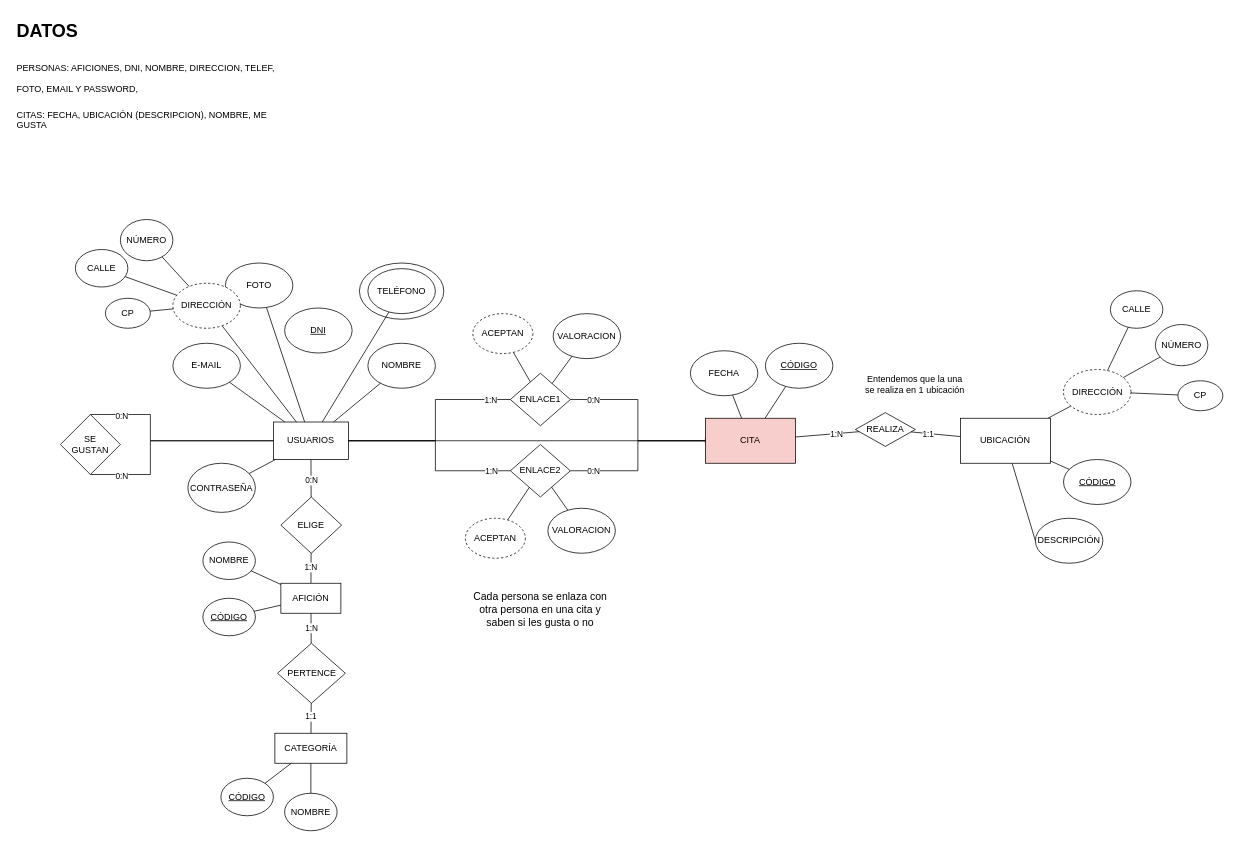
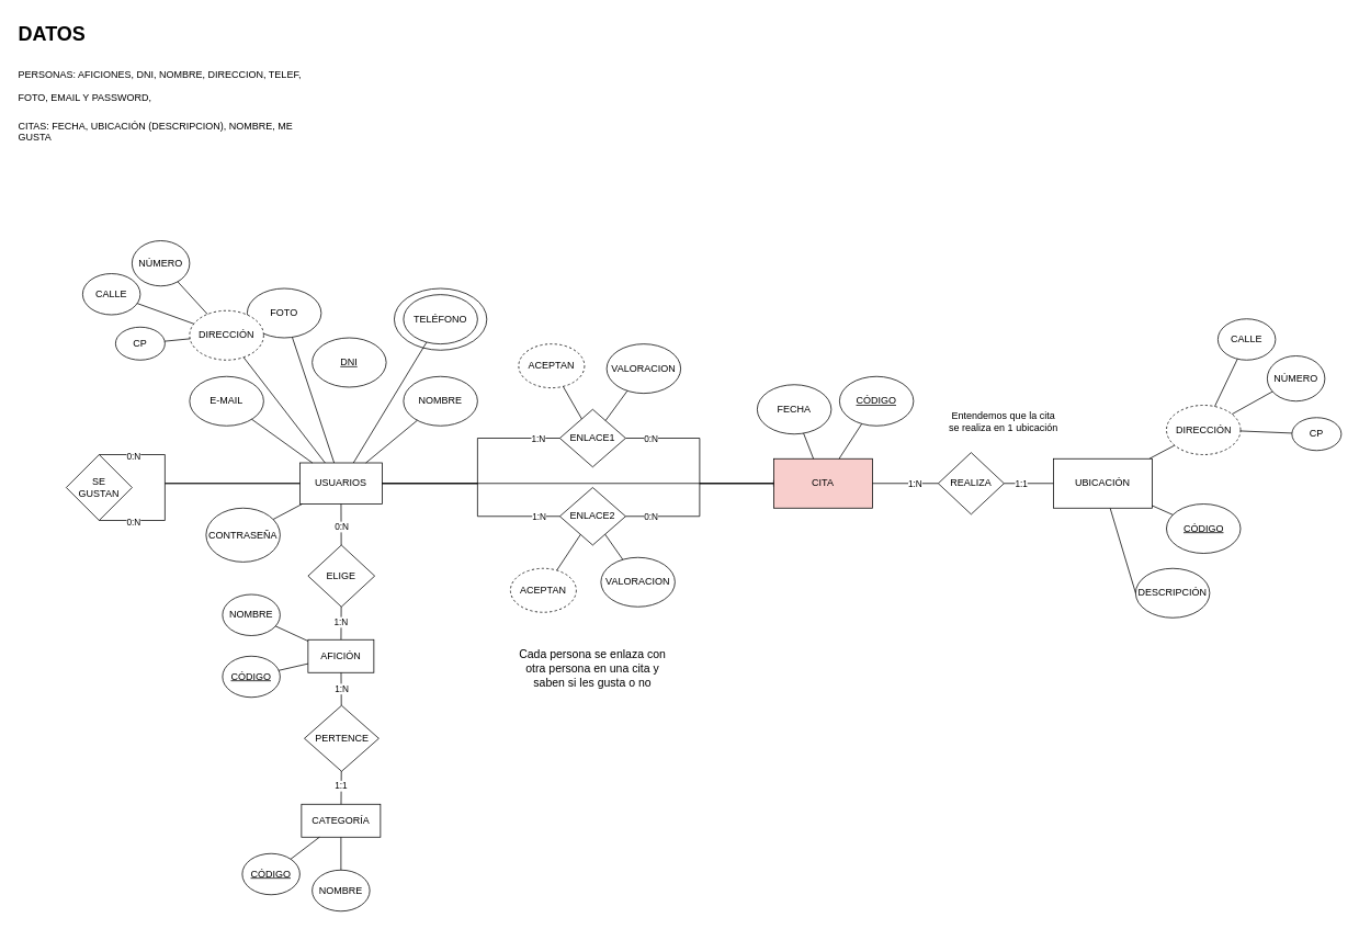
  <mxCell id="0" />
  <mxCell id="1" parent="0" />
  <mxCell id="2" value="TELÉFONO" style="ellipse;whiteSpace=wrap;html=1;" parent="1" vertex="1"><mxGeometry x="478.75" y="350" width="112.5" height="75" as="geometry" /></mxCell>
  <mxCell id="3" style="edgeStyle=orthogonalEdgeStyle;rounded=0;orthogonalLoop=1;jettySize=auto;html=1;entryX=0;entryY=0.5;entryDx=0;entryDy=0;endArrow=baseDash;endFill=0;" parent="1" source="5" target="8" edge="1"><mxGeometry relative="1" as="geometry" /></mxCell>
  <mxCell id="4" value="0:N" style="edgeLabel;html=1;align=center;verticalAlign=middle;resizable=0;points=[];" parent="3" vertex="1" connectable="0"><mxGeometry x="-0.601" y="3" relative="1" as="geometry"><mxPoint x="-17" y="3" as="offset" /></mxGeometry></mxCell>
  <mxCell id="5" value="ENLACE1" style="rhombus;whiteSpace=wrap;html=1;strokeWidth=1;" parent="1" vertex="1"><mxGeometry x="680" y="497" width="80" height="70" as="geometry" /></mxCell>
  <mxCell id="6" value="&lt;h1 style=&quot;margin-top: 0px;&quot;&gt;&lt;span style=&quot;background-color: initial;&quot;&gt;DATOS&lt;/span&gt;&lt;/h1&gt;&lt;h1 style=&quot;margin-top: 0px;&quot;&gt;&lt;span style=&quot;font-size: 12px; font-weight: 400;&quot;&gt;PERSONAS: AFICIONES, DNI, NOMBRE, DIRECCION, TELEF, FOTO, EMAIL Y PASSWORD,&amp;nbsp;&lt;/span&gt;&lt;/h1&gt;&lt;div&gt;&lt;span style=&quot;font-size: 12px; font-weight: 400;&quot;&gt;CITAS: FECHA, UBICACIÓN (DESCRIPCION), NOMBRE, ME GUSTA&lt;/span&gt;&lt;/div&gt;&lt;div&gt;&lt;span style=&quot;font-size: 12px; font-weight: 400;&quot;&gt;&lt;br&gt;&lt;/span&gt;&lt;/div&gt;&lt;div&gt;&lt;span style=&quot;font-size: 12px; font-weight: 400;&quot;&gt;&lt;br&gt;&lt;/span&gt;&lt;/div&gt;&lt;div&gt;&lt;span style=&quot;font-size: 12px; font-weight: 400;&quot;&gt;&lt;br&gt;&lt;/span&gt;&lt;/div&gt;&lt;div&gt;&lt;span style=&quot;font-size: 12px; font-weight: 400;&quot;&gt;&lt;br&gt;&lt;/span&gt;&lt;/div&gt;&lt;div&gt;&lt;span style=&quot;font-size: 12px; font-weight: 400;&quot;&gt;&lt;br&gt;&lt;/span&gt;&lt;/div&gt;&lt;div&gt;&lt;span style=&quot;font-size: 12px; font-weight: 400;&quot;&gt;&lt;br&gt;&lt;/span&gt;&lt;/div&gt;&lt;div&gt;&lt;br&gt;&lt;/div&gt;" style="text;html=1;whiteSpace=wrap;overflow=hidden;rounded=0;" parent="1" vertex="1"><mxGeometry x="20" y="20" width="370" height="160" as="geometry" /></mxCell>
  <mxCell id="7" value="USUARIOS" style="rounded=0;whiteSpace=wrap;html=1;strokeWidth=1;" parent="1" vertex="1"><mxGeometry x="364" y="562" width="100" height="50" as="geometry" /></mxCell>
  <mxCell id="8" value="CITA" style="rounded=0;whiteSpace=wrap;html=1;strokeWidth=1;fillColor=#f8cecc;" parent="1" vertex="1"><mxGeometry x="940" y="557" width="120" height="60" as="geometry" /></mxCell>
  <mxCell id="9" value="TELÉFONO" style="ellipse;whiteSpace=wrap;html=1;" parent="1" vertex="1"><mxGeometry x="490" y="357.5" width="90" height="60" as="geometry" /></mxCell>
  <mxCell id="10" value="NOMBRE" style="ellipse;whiteSpace=wrap;html=1;" parent="1" vertex="1"><mxGeometry x="490" y="457" width="90" height="60" as="geometry" /></mxCell>
  <mxCell id="11" value="&lt;u&gt;DNI&lt;/u&gt;" style="ellipse;whiteSpace=wrap;html=1;" parent="1" vertex="1"><mxGeometry x="379" y="410" width="90" height="60" as="geometry" /></mxCell>
  <mxCell id="12" value="FOTO" style="ellipse;whiteSpace=wrap;html=1;" parent="1" vertex="1"><mxGeometry x="300" y="350" width="90" height="60" as="geometry" /></mxCell>
  <mxCell id="13" value="FECHA" style="ellipse;whiteSpace=wrap;html=1;" parent="1" vertex="1"><mxGeometry x="920" y="467" width="90" height="60" as="geometry" /></mxCell>
  <mxCell id="14" value="&lt;u&gt;CÓDIGO&lt;/u&gt;" style="ellipse;whiteSpace=wrap;html=1;" parent="1" vertex="1"><mxGeometry x="1020" y="457" width="90" height="60" as="geometry" /></mxCell>
  <mxCell id="15" value="DESCRIPCIÓN" style="ellipse;whiteSpace=wrap;html=1;" parent="1" vertex="1"><mxGeometry x="1380" y="690.33" width="90" height="60" as="geometry" /></mxCell>
  <mxCell id="16" value="DIRECCIÓN" style="ellipse;whiteSpace=wrap;html=1;dashed=1;" parent="1" vertex="1"><mxGeometry x="1417.5" y="492" width="90" height="60" as="geometry" /></mxCell>
  <mxCell id="17" value="" style="endArrow=none;html=1;rounded=0;" parent="1" source="44" target="16" edge="1"><mxGeometry width="50" height="50" relative="1" as="geometry"><mxPoint x="1392.5" y="552" as="sourcePoint" /><mxPoint x="1413.255" y="532.29" as="targetPoint" /></mxGeometry></mxCell>
  <mxCell id="18" value="" style="endArrow=none;html=1;rounded=0;entryX=0;entryY=0.5;entryDx=0;entryDy=0;" parent="1" source="44" target="15" edge="1"><mxGeometry width="50" height="50" relative="1" as="geometry"><mxPoint x="1445.315" y="592.6" as="sourcePoint" /><mxPoint x="1190" y="517" as="targetPoint" /></mxGeometry></mxCell>
  <mxCell id="19" value="ELIGE" style="rhombus;whiteSpace=wrap;html=1;" parent="1" vertex="1"><mxGeometry x="374" y="662" width="81" height="75" as="geometry" /></mxCell>
  <mxCell id="20" value="" style="endArrow=none;html=1;rounded=0;" parent="1" source="7" target="9" edge="1"><mxGeometry width="50" height="50" relative="1" as="geometry"><mxPoint x="550" y="607" as="sourcePoint" /><mxPoint x="600" y="557" as="targetPoint" /></mxGeometry></mxCell>
  <mxCell id="21" value="" style="endArrow=none;html=1;rounded=0;" parent="1" source="7" target="10" edge="1"><mxGeometry width="50" height="50" relative="1" as="geometry"><mxPoint x="550" y="607" as="sourcePoint" /><mxPoint x="600" y="557" as="targetPoint" /></mxGeometry></mxCell>
  <mxCell id="22" value="" style="endArrow=none;html=1;rounded=0;" parent="1" source="7" target="8" edge="1"><mxGeometry width="50" height="50" relative="1" as="geometry"><mxPoint x="550" y="607" as="sourcePoint" /><mxPoint x="600" y="557" as="targetPoint" /></mxGeometry></mxCell>
  <mxCell id="23" value="" style="endArrow=none;html=1;rounded=0;" parent="1" source="7" target="12" edge="1"><mxGeometry width="50" height="50" relative="1" as="geometry"><mxPoint x="550" y="607" as="sourcePoint" /><mxPoint x="600" y="557" as="targetPoint" /></mxGeometry></mxCell>
  <mxCell id="24" value="ACEPTAN" style="ellipse;whiteSpace=wrap;html=1;dashed=1;" parent="1" vertex="1"><mxGeometry x="630" y="417.5" width="80" height="53.33" as="geometry" /></mxCell>
  <mxCell id="25" value="" style="endArrow=none;html=1;rounded=0;" parent="1" source="24" target="5" edge="1"><mxGeometry width="50" height="50" relative="1" as="geometry"><mxPoint x="860.22" y="817" as="sourcePoint" /><mxPoint x="910.22" y="767" as="targetPoint" /></mxGeometry></mxCell>
  <mxCell id="26" value="" style="endArrow=none;html=1;rounded=0;" parent="1" source="8" target="14" edge="1"><mxGeometry width="50" height="50" relative="1" as="geometry"><mxPoint x="810.1" y="697" as="sourcePoint" /><mxPoint x="860.1" y="647" as="targetPoint" /></mxGeometry></mxCell>
  <mxCell id="27" value="" style="endArrow=none;html=1;rounded=0;" parent="1" source="8" target="13" edge="1"><mxGeometry width="50" height="50" relative="1" as="geometry"><mxPoint x="810.1" y="697" as="sourcePoint" /><mxPoint x="860.1" y="647" as="targetPoint" /></mxGeometry></mxCell>
  <mxCell id="28" value="" style="endArrow=none;html=1;rounded=0;" parent="1" source="19" target="32" edge="1"><mxGeometry width="50" height="50" relative="1" as="geometry"><mxPoint x="490" y="677" as="sourcePoint" /><mxPoint x="410" y="847" as="targetPoint" /></mxGeometry></mxCell>
  <mxCell id="29" value="1:N" style="edgeLabel;html=1;align=center;verticalAlign=middle;resizable=0;points=[];" parent="28" vertex="1" connectable="0"><mxGeometry x="-0.048" y="-1" relative="1" as="geometry"><mxPoint as="offset" /></mxGeometry></mxCell>
  <mxCell id="30" value="" style="endArrow=none;html=1;rounded=0;" parent="1" source="7" target="19" edge="1"><mxGeometry width="50" height="50" relative="1" as="geometry"><mxPoint x="990" y="547" as="sourcePoint" /><mxPoint x="1040" y="497" as="targetPoint" /></mxGeometry></mxCell>
  <mxCell id="31" value="0:N" style="edgeLabel;html=1;align=center;verticalAlign=middle;resizable=0;points=[];" parent="30" vertex="1" connectable="0"><mxGeometry x="0.099" relative="1" as="geometry"><mxPoint as="offset" /></mxGeometry></mxCell>
  <mxCell id="32" value="AFICIÓN" style="rounded=0;whiteSpace=wrap;html=1;" parent="1" vertex="1"><mxGeometry x="374" y="777" width="80" height="40" as="geometry" /></mxCell>
  <mxCell id="33" value="" style="endArrow=none;html=1;rounded=0;entryX=0;entryY=0.5;entryDx=0;entryDy=0;" parent="1" source="7" target="5" edge="1"><mxGeometry width="50" height="50" relative="1" as="geometry"><mxPoint x="820" y="577" as="sourcePoint" /><mxPoint x="870" y="527" as="targetPoint" /><Array as="points"><mxPoint x="580" y="587" /><mxPoint x="580" y="532" /></Array></mxGeometry></mxCell>
  <mxCell id="34" value="1:N" style="edgeLabel;html=1;align=center;verticalAlign=middle;resizable=0;points=[];" parent="33" vertex="1" connectable="0"><mxGeometry x="0.668" y="1" relative="1" as="geometry"><mxPoint x="18" y="1" as="offset" /></mxGeometry></mxCell>
  <mxCell id="35" value="ENLACE2" style="rhombus;whiteSpace=wrap;html=1;strokeWidth=1;" parent="1" vertex="1"><mxGeometry x="680" y="592" width="80" height="70" as="geometry" /></mxCell>
  <mxCell id="36" value="" style="endArrow=none;html=1;rounded=0;entryX=0;entryY=0.5;entryDx=0;entryDy=0;exitX=1;exitY=0.5;exitDx=0;exitDy=0;" parent="1" source="35" target="8" edge="1"><mxGeometry width="50" height="50" relative="1" as="geometry"><mxPoint x="790" y="637" as="sourcePoint" /><mxPoint x="830" y="527" as="targetPoint" /><Array as="points"><mxPoint x="850" y="627" /><mxPoint x="850" y="587" /></Array></mxGeometry></mxCell>
  <mxCell id="37" value="0:N" style="edgeLabel;html=1;align=center;verticalAlign=middle;resizable=0;points=[];" parent="36" vertex="1" connectable="0"><mxGeometry x="-0.727" relative="1" as="geometry"><mxPoint as="offset" /></mxGeometry></mxCell>
  <mxCell id="38" value="" style="endArrow=none;html=1;rounded=0;entryX=0;entryY=0.5;entryDx=0;entryDy=0;" parent="1" source="7" target="35" edge="1"><mxGeometry width="50" height="50" relative="1" as="geometry"><mxPoint x="780" y="577" as="sourcePoint" /><mxPoint x="830" y="527" as="targetPoint" /><Array as="points"><mxPoint x="580" y="587" /><mxPoint x="580" y="627" /></Array></mxGeometry></mxCell>
  <mxCell id="39" value="1:N" style="edgeLabel;html=1;align=center;verticalAlign=middle;resizable=0;points=[];" parent="38" vertex="1" connectable="0"><mxGeometry x="0.798" relative="1" as="geometry"><mxPoint as="offset" /></mxGeometry></mxCell>
  <mxCell id="40" value="&lt;u&gt;CÓDIGO&lt;/u&gt;" style="ellipse;whiteSpace=wrap;html=1;" parent="1" vertex="1"><mxGeometry x="270" y="797" width="70" height="50" as="geometry" /></mxCell>
  <mxCell id="41" value="NOMBRE" style="ellipse;whiteSpace=wrap;html=1;" parent="1" vertex="1"><mxGeometry x="270" y="722" width="70" height="50" as="geometry" /></mxCell>
  <mxCell id="42" value="" style="endArrow=none;html=1;rounded=0;" parent="1" source="32" target="41" edge="1"><mxGeometry width="50" height="50" relative="1" as="geometry"><mxPoint x="760" y="867" as="sourcePoint" /><mxPoint x="810" y="817" as="targetPoint" /></mxGeometry></mxCell>
  <mxCell id="43" value="" style="endArrow=none;html=1;rounded=0;" parent="1" source="32" target="40" edge="1"><mxGeometry width="50" height="50" relative="1" as="geometry"><mxPoint x="760" y="867" as="sourcePoint" /><mxPoint x="810" y="817" as="targetPoint" /></mxGeometry></mxCell>
  <mxCell id="44" value="UBICACIÓN" style="rounded=0;whiteSpace=wrap;html=1;strokeWidth=1;" parent="1" vertex="1"><mxGeometry x="1280" y="557" width="120" height="60" as="geometry" /></mxCell>
  <mxCell id="45" value="&lt;u&gt;CÓDIGO&lt;/u&gt;" style="ellipse;whiteSpace=wrap;html=1;" parent="1" vertex="1"><mxGeometry x="1417.5" y="612" width="90" height="60" as="geometry" /></mxCell>
  <mxCell id="46" value="" style="endArrow=none;html=1;rounded=0;" parent="1" source="45" target="44" edge="1"><mxGeometry width="50" height="50" relative="1" as="geometry"><mxPoint x="1060" y="767" as="sourcePoint" /><mxPoint x="1110" y="717" as="targetPoint" /></mxGeometry></mxCell>
  <mxCell id="47" value="CATEGORÍA" style="rounded=0;whiteSpace=wrap;html=1;strokeWidth=1;" parent="1" vertex="1"><mxGeometry x="366" y="977" width="96" height="40" as="geometry" /></mxCell>
  <mxCell id="48" value="" style="endArrow=none;html=1;rounded=0;" parent="1" source="32" target="50" edge="1"><mxGeometry width="50" height="50" relative="1" as="geometry"><mxPoint x="640" y="667" as="sourcePoint" /><mxPoint x="414" y="887" as="targetPoint" /></mxGeometry></mxCell>
  <mxCell id="49" value="1:N" style="edgeLabel;html=1;align=center;verticalAlign=middle;resizable=0;points=[];" parent="48" vertex="1" connectable="0"><mxGeometry x="0.243" y="4" relative="1" as="geometry"><mxPoint x="-4" y="-5" as="offset" /></mxGeometry></mxCell>
  <mxCell id="50" value="PERTENCE" style="rhombus;whiteSpace=wrap;html=1;" parent="1" vertex="1"><mxGeometry x="369.5" y="857" width="90.5" height="80" as="geometry" /></mxCell>
  <mxCell id="51" value="" style="endArrow=none;html=1;rounded=0;" parent="1" source="50" target="47" edge="1"><mxGeometry width="50" height="50" relative="1" as="geometry"><mxPoint x="640" y="867" as="sourcePoint" /><mxPoint x="690" y="817" as="targetPoint" /></mxGeometry></mxCell>
  <mxCell id="52" value="1:1" style="edgeLabel;html=1;align=center;verticalAlign=middle;resizable=0;points=[];" parent="51" vertex="1" connectable="0"><mxGeometry x="-0.124" y="-1" relative="1" as="geometry"><mxPoint as="offset" /></mxGeometry></mxCell>
  <mxCell id="53" value="CALLE" style="ellipse;whiteSpace=wrap;html=1;" parent="1" vertex="1"><mxGeometry x="1480" y="387" width="70" height="50" as="geometry" /></mxCell>
  <mxCell id="54" value="CP" style="ellipse;whiteSpace=wrap;html=1;" parent="1" vertex="1"><mxGeometry x="1570" y="507" width="60" height="40" as="geometry" /></mxCell>
  <mxCell id="55" value="NÚMERO" style="ellipse;whiteSpace=wrap;html=1;" parent="1" vertex="1"><mxGeometry x="1540" y="432" width="70" height="55" as="geometry" /></mxCell>
  <mxCell id="56" value="" style="endArrow=none;html=1;rounded=0;" parent="1" source="16" target="54" edge="1"><mxGeometry width="50" height="50" relative="1" as="geometry"><mxPoint x="1230" y="587" as="sourcePoint" /><mxPoint x="1280" y="537" as="targetPoint" /></mxGeometry></mxCell>
  <mxCell id="57" value="" style="endArrow=none;html=1;rounded=0;" parent="1" source="16" target="55" edge="1"><mxGeometry width="50" height="50" relative="1" as="geometry"><mxPoint x="1230" y="587" as="sourcePoint" /><mxPoint x="1280" y="537" as="targetPoint" /></mxGeometry></mxCell>
  <mxCell id="58" value="" style="endArrow=none;html=1;rounded=0;" parent="1" source="16" target="53" edge="1"><mxGeometry width="50" height="50" relative="1" as="geometry"><mxPoint x="1230" y="587" as="sourcePoint" /><mxPoint x="1280" y="537" as="targetPoint" /></mxGeometry></mxCell>
  <mxCell id="59" value="&lt;u&gt;CÓDIGO&lt;/u&gt;" style="ellipse;whiteSpace=wrap;html=1;" parent="1" vertex="1"><mxGeometry x="294" y="1037" width="70" height="50" as="geometry" /></mxCell>
  <mxCell id="60" value="NOMBRE" style="ellipse;whiteSpace=wrap;html=1;" parent="1" vertex="1"><mxGeometry x="379" y="1057" width="70" height="50" as="geometry" /></mxCell>
  <mxCell id="61" value="" style="endArrow=none;html=1;rounded=0;" parent="1" source="47" target="60" edge="1"><mxGeometry width="50" height="50" relative="1" as="geometry"><mxPoint x="800" y="867" as="sourcePoint" /><mxPoint x="850" y="817" as="targetPoint" /></mxGeometry></mxCell>
  <mxCell id="62" value="" style="endArrow=none;html=1;rounded=0;" parent="1" source="47" target="59" edge="1"><mxGeometry width="50" height="50" relative="1" as="geometry"><mxPoint x="800" y="867" as="sourcePoint" /><mxPoint x="850" y="817" as="targetPoint" /></mxGeometry></mxCell>
  <mxCell id="63" value="CONTRASEÑA" style="ellipse;whiteSpace=wrap;html=1;" parent="1" vertex="1"><mxGeometry x="250" y="617" width="90" height="65.5" as="geometry" /></mxCell>
  <mxCell id="64" value="E-MAIL" style="ellipse;whiteSpace=wrap;html=1;" parent="1" vertex="1"><mxGeometry x="230" y="457" width="90" height="60" as="geometry" /></mxCell>
  <mxCell id="65" value="" style="endArrow=none;html=1;rounded=0;" parent="1" source="64" target="7" edge="1"><mxGeometry width="50" height="50" relative="1" as="geometry"><mxPoint x="800" y="737" as="sourcePoint" /><mxPoint x="850" y="687" as="targetPoint" /></mxGeometry></mxCell>
  <mxCell id="66" value="" style="endArrow=none;html=1;rounded=0;" parent="1" source="7" target="63" edge="1"><mxGeometry width="50" height="50" relative="1" as="geometry"><mxPoint x="800" y="737" as="sourcePoint" /><mxPoint x="850" y="687" as="targetPoint" /></mxGeometry></mxCell>
  <mxCell id="67" value="DIRECCIÓN" style="ellipse;whiteSpace=wrap;html=1;dashed=1;" parent="1" vertex="1"><mxGeometry x="230" y="377" width="90" height="60" as="geometry" /></mxCell>
  <mxCell id="68" value="" style="endArrow=none;html=1;rounded=0;" parent="1" source="7" target="67" edge="1"><mxGeometry width="50" height="50" relative="1" as="geometry"><mxPoint x="-43" y="557" as="sourcePoint" /><mxPoint x="-26.745" y="532.29" as="targetPoint" /></mxGeometry></mxCell>
  <mxCell id="69" value="CALLE" style="ellipse;whiteSpace=wrap;html=1;" parent="1" vertex="1"><mxGeometry x="100" y="332" width="70" height="50" as="geometry" /></mxCell>
  <mxCell id="70" value="CP" style="ellipse;whiteSpace=wrap;html=1;" parent="1" vertex="1"><mxGeometry x="140" y="397" width="60" height="40" as="geometry" /></mxCell>
  <mxCell id="71" value="NÚMERO" style="ellipse;whiteSpace=wrap;html=1;" parent="1" vertex="1"><mxGeometry x="160" y="292" width="70" height="55" as="geometry" /></mxCell>
  <mxCell id="72" value="" style="endArrow=none;html=1;rounded=0;" parent="1" source="67" target="70" edge="1"><mxGeometry width="50" height="50" relative="1" as="geometry"><mxPoint x="-200" y="477" as="sourcePoint" /><mxPoint x="-150" y="427" as="targetPoint" /></mxGeometry></mxCell>
  <mxCell id="73" value="" style="endArrow=none;html=1;rounded=0;" parent="1" source="67" target="71" edge="1"><mxGeometry width="50" height="50" relative="1" as="geometry"><mxPoint x="-200" y="477" as="sourcePoint" /><mxPoint x="-150" y="427" as="targetPoint" /></mxGeometry></mxCell>
  <mxCell id="74" value="" style="endArrow=none;html=1;rounded=0;" parent="1" source="67" target="69" edge="1"><mxGeometry width="50" height="50" relative="1" as="geometry"><mxPoint x="-200" y="477" as="sourcePoint" /><mxPoint x="-150" y="427" as="targetPoint" /></mxGeometry></mxCell>
- <mxCell id="75" value="REALIZA" style="rhombus;whiteSpace=wrap;html=1;" parent="1" vertex="1"><mxGeometry x="1140" y="549.5" width="80" height="45" as="geometry" /></mxCell>
+ <mxCell id="75" value="REALIZA" style="rhombus;whiteSpace=wrap;html=1;" parent="1" vertex="1"><mxGeometry x="1140" y="549.5" width="80" height="75" as="geometry" /></mxCell>
  <mxCell id="76" value="" style="endArrow=none;html=1;rounded=0;" parent="1" source="75" target="44" edge="1"><mxGeometry width="50" height="50" relative="1" as="geometry"><mxPoint x="800" y="727" as="sourcePoint" /><mxPoint x="850" y="677" as="targetPoint" /></mxGeometry></mxCell>
  <mxCell id="77" value="1:1" style="edgeLabel;html=1;align=center;verticalAlign=middle;resizable=0;points=[];" parent="76" vertex="1" connectable="0"><mxGeometry x="-0.345" relative="1" as="geometry"><mxPoint as="offset" /></mxGeometry></mxCell>
  <mxCell id="78" value="" style="endArrow=none;html=1;rounded=0;" parent="1" source="75" target="8" edge="1"><mxGeometry width="50" height="50" relative="1" as="geometry"><mxPoint x="800" y="727" as="sourcePoint" /><mxPoint x="850" y="677" as="targetPoint" /></mxGeometry></mxCell>
  <mxCell id="79" value="1:N" style="edgeLabel;html=1;align=center;verticalAlign=middle;resizable=0;points=[];" parent="78" vertex="1" connectable="0"><mxGeometry x="-0.284" relative="1" as="geometry"><mxPoint as="offset" /></mxGeometry></mxCell>
- <mxCell id="80" value="Entendemos que la una se realiza en 1 ubicación" style="text;html=1;align=center;verticalAlign=middle;whiteSpace=wrap;rounded=0;" parent="1" vertex="1"><mxGeometry x="1150" y="487" width="139" height="50" as="geometry" /></mxCell>
+ <mxCell id="80" value="Entendemos que la cita se realiza en 1 ubicación" style="text;html=1;align=center;verticalAlign=middle;whiteSpace=wrap;rounded=0;" parent="1" vertex="1"><mxGeometry x="1150" y="487" width="139" height="50" as="geometry" /></mxCell>
  <mxCell id="81" value="&lt;font style=&quot;font-size: 14px;&quot;&gt;Cada persona se enlaza con otra persona en una cita y saben si les gusta o no&lt;/font&gt;" style="text;html=1;align=center;verticalAlign=middle;whiteSpace=wrap;rounded=0;" parent="1" vertex="1"><mxGeometry x="620" y="767" width="200" height="90" as="geometry" /></mxCell>
  <mxCell id="82" value="ACEPTAN" style="ellipse;whiteSpace=wrap;html=1;dashed=1;" parent="1" vertex="1"><mxGeometry x="620" y="690.33" width="80" height="53.33" as="geometry" /></mxCell>
  <mxCell id="83" value="" style="endArrow=none;html=1;rounded=0;" parent="1" source="82" target="35" edge="1"><mxGeometry width="50" height="50" relative="1" as="geometry"><mxPoint x="600" y="667" as="sourcePoint" /><mxPoint x="650" y="617" as="targetPoint" /></mxGeometry></mxCell>
  <mxCell id="84" value="VALORACION" style="ellipse;whiteSpace=wrap;html=1;" parent="1" vertex="1"><mxGeometry x="730" y="677" width="90" height="60" as="geometry" /></mxCell>
  <mxCell id="85" value="" style="endArrow=none;html=1;rounded=0;" parent="1" source="84" target="35" edge="1"><mxGeometry width="50" height="50" relative="1" as="geometry"><mxPoint x="860" y="630" as="sourcePoint" /><mxPoint x="910" y="580" as="targetPoint" /></mxGeometry></mxCell>
  <mxCell id="86" value="VALORACION" style="ellipse;whiteSpace=wrap;html=1;" parent="1" vertex="1"><mxGeometry x="737" y="417.5" width="90" height="60" as="geometry" /></mxCell>
  <mxCell id="87" value="" style="endArrow=none;html=1;rounded=0;" parent="1" source="5" target="86" edge="1"><mxGeometry width="50" height="50" relative="1" as="geometry"><mxPoint x="780" y="770" as="sourcePoint" /><mxPoint x="830" y="720" as="targetPoint" /></mxGeometry></mxCell>
  <mxCell id="88" value="SE&lt;div&gt;GUSTAN&lt;/div&gt;" style="rhombus;whiteSpace=wrap;html=1;" parent="1" vertex="1"><mxGeometry x="80" y="552" width="80" height="80" as="geometry" /></mxCell>
  <mxCell id="89" value="" style="endArrow=none;html=1;rounded=0;exitX=0.5;exitY=0;exitDx=0;exitDy=0;" parent="1" source="88" target="7" edge="1"><mxGeometry width="50" height="50" relative="1" as="geometry"><mxPoint x="500" y="650" as="sourcePoint" /><mxPoint x="200" y="620" as="targetPoint" /><Array as="points"><mxPoint x="200" y="552" /><mxPoint x="200" y="587" /></Array></mxGeometry></mxCell>
  <mxCell id="90" value="0:N" style="edgeLabel;html=1;align=center;verticalAlign=middle;resizable=0;points=[];" parent="89" vertex="1" connectable="0"><mxGeometry x="-0.708" y="-1" relative="1" as="geometry"><mxPoint as="offset" /></mxGeometry></mxCell>
  <mxCell id="91" value="" style="endArrow=none;html=1;rounded=0;exitX=0.5;exitY=1;exitDx=0;exitDy=0;" parent="1" source="88" target="7" edge="1"><mxGeometry width="50" height="50" relative="1" as="geometry"><mxPoint x="200" y="630" as="sourcePoint" /><mxPoint x="250" y="580" as="targetPoint" /><Array as="points"><mxPoint x="200" y="632" /><mxPoint x="200" y="587" /></Array></mxGeometry></mxCell>
  <mxCell id="92" value="0:N" style="edgeLabel;html=1;align=center;verticalAlign=middle;resizable=0;points=[];" parent="91" vertex="1" connectable="0"><mxGeometry x="-0.719" y="-1" relative="1" as="geometry"><mxPoint as="offset" /></mxGeometry></mxCell>
